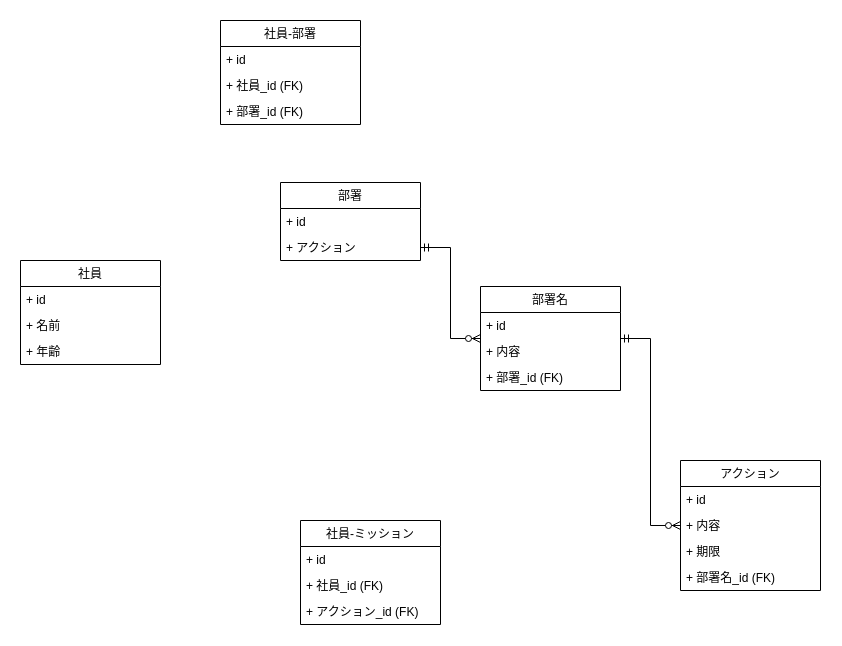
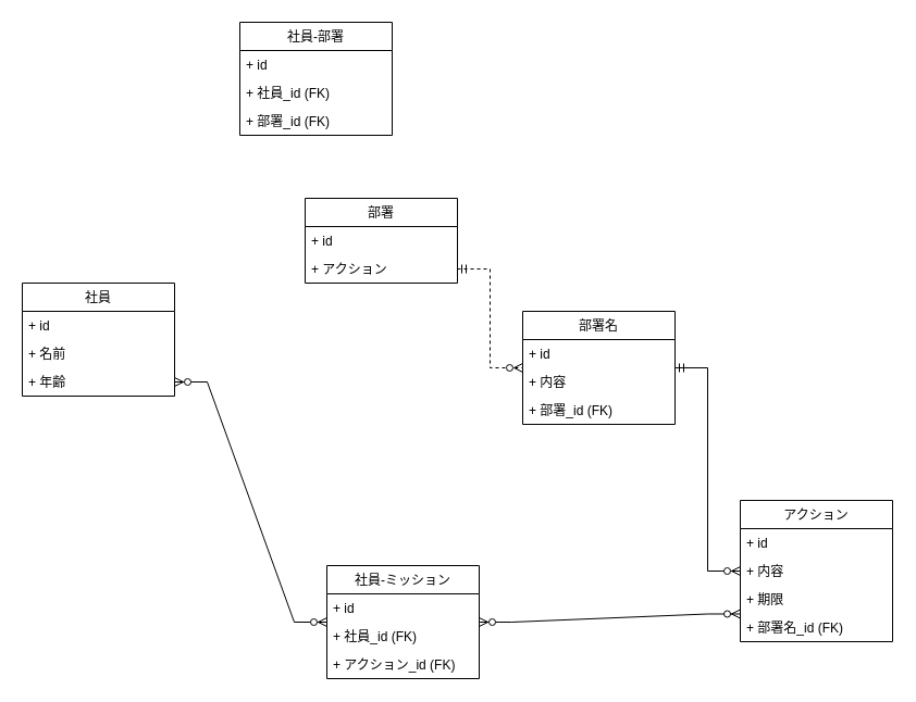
  <mxCell id="0" />
  <mxCell id="1" parent="0" />
  <mxCell id="2" value="社員" style="swimlane;fontStyle=0;childLayout=stackLayout;horizontal=1;startSize=26;fillColor=none;horizontalStack=0;resizeParent=1;resizeParentMax=0;resizeLast=0;collapsible=1;marginBottom=0;" vertex="1" parent="1"><mxGeometry x="20" y="260" width="140" height="104" as="geometry" /></mxCell>
  <mxCell id="3" value="+ id" style="text;strokeColor=none;fillColor=none;align=left;verticalAlign=top;spacingLeft=4;spacingRight=4;overflow=hidden;rotatable=0;points=[[0,0.5],[1,0.5]];portConstraint=eastwest;" vertex="1" parent="2"><mxGeometry y="26" width="140" height="26" as="geometry" /></mxCell>
  <mxCell id="4" value="+ 名前" style="text;strokeColor=none;fillColor=none;align=left;verticalAlign=top;spacingLeft=4;spacingRight=4;overflow=hidden;rotatable=0;points=[[0,0.5],[1,0.5]];portConstraint=eastwest;" vertex="1" parent="2"><mxGeometry y="52" width="140" height="26" as="geometry" /></mxCell>
  <mxCell id="5" value="+ 年齢" style="text;strokeColor=none;fillColor=none;align=left;verticalAlign=top;spacingLeft=4;spacingRight=4;overflow=hidden;rotatable=0;points=[[0,0.5],[1,0.5]];portConstraint=eastwest;" vertex="1" parent="2"><mxGeometry y="78" width="140" height="26" as="geometry" /></mxCell>
  <mxCell id="6" value="部署" style="swimlane;fontStyle=0;childLayout=stackLayout;horizontal=1;startSize=26;fillColor=none;horizontalStack=0;resizeParent=1;resizeParentMax=0;resizeLast=0;collapsible=1;marginBottom=0;" vertex="1" parent="1"><mxGeometry x="280" y="182" width="140" height="78" as="geometry" /></mxCell>
  <mxCell id="7" value="+ id" style="text;strokeColor=none;fillColor=none;align=left;verticalAlign=top;spacingLeft=4;spacingRight=4;overflow=hidden;rotatable=0;points=[[0,0.5],[1,0.5]];portConstraint=eastwest;" vertex="1" parent="6"><mxGeometry y="26" width="140" height="26" as="geometry" /></mxCell>
  <mxCell id="8" value="+ アクション" style="text;strokeColor=none;fillColor=none;align=left;verticalAlign=top;spacingLeft=4;spacingRight=4;overflow=hidden;rotatable=0;points=[[0,0.5],[1,0.5]];portConstraint=eastwest;" vertex="1" parent="6"><mxGeometry y="52" width="140" height="26" as="geometry" /></mxCell>
  <mxCell id="9" value="部署名" style="swimlane;fontStyle=0;childLayout=stackLayout;horizontal=1;startSize=26;fillColor=none;horizontalStack=0;resizeParent=1;resizeParentMax=0;resizeLast=0;collapsible=1;marginBottom=0;" vertex="1" parent="1"><mxGeometry x="480" y="286" width="140" height="104" as="geometry" /></mxCell>
  <mxCell id="10" value="+ id" style="text;strokeColor=none;fillColor=none;align=left;verticalAlign=top;spacingLeft=4;spacingRight=4;overflow=hidden;rotatable=0;points=[[0,0.5],[1,0.5]];portConstraint=eastwest;" vertex="1" parent="9"><mxGeometry y="26" width="140" height="26" as="geometry" /></mxCell>
  <mxCell id="11" value="+ 内容" style="text;strokeColor=none;fillColor=none;align=left;verticalAlign=top;spacingLeft=4;spacingRight=4;overflow=hidden;rotatable=0;points=[[0,0.5],[1,0.5]];portConstraint=eastwest;" vertex="1" parent="9"><mxGeometry y="52" width="140" height="26" as="geometry" /></mxCell>
  <mxCell id="12" value="+ 部署_id (FK)" style="text;strokeColor=none;fillColor=none;align=left;verticalAlign=top;spacingLeft=4;spacingRight=4;overflow=hidden;rotatable=0;points=[[0,0.5],[1,0.5]];portConstraint=eastwest;" vertex="1" parent="9"><mxGeometry y="78" width="140" height="26" as="geometry" /></mxCell>
  <mxCell id="13" value="アクション" style="swimlane;fontStyle=0;childLayout=stackLayout;horizontal=1;startSize=26;fillColor=none;horizontalStack=0;resizeParent=1;resizeParentMax=0;resizeLast=0;collapsible=1;marginBottom=0;" vertex="1" parent="1"><mxGeometry x="680" y="460" width="140" height="130" as="geometry" /></mxCell>
  <mxCell id="14" value="+ id" style="text;strokeColor=none;fillColor=none;align=left;verticalAlign=top;spacingLeft=4;spacingRight=4;overflow=hidden;rotatable=0;points=[[0,0.5],[1,0.5]];portConstraint=eastwest;" vertex="1" parent="13"><mxGeometry y="26" width="140" height="26" as="geometry" /></mxCell>
  <mxCell id="15" value="+ 内容" style="text;strokeColor=none;fillColor=none;align=left;verticalAlign=top;spacingLeft=4;spacingRight=4;overflow=hidden;rotatable=0;points=[[0,0.5],[1,0.5]];portConstraint=eastwest;" vertex="1" parent="13"><mxGeometry y="52" width="140" height="26" as="geometry" /></mxCell>
  <mxCell id="16" value="+ 期限" style="text;strokeColor=none;fillColor=none;align=left;verticalAlign=top;spacingLeft=4;spacingRight=4;overflow=hidden;rotatable=0;points=[[0,0.5],[1,0.5]];portConstraint=eastwest;" vertex="1" parent="13"><mxGeometry y="78" width="140" height="26" as="geometry" /></mxCell>
  <mxCell id="17" value="+ 部署名_id (FK)" style="text;strokeColor=none;fillColor=none;align=left;verticalAlign=top;spacingLeft=4;spacingRight=4;overflow=hidden;rotatable=0;points=[[0,0.5],[1,0.5]];portConstraint=eastwest;" vertex="1" parent="13"><mxGeometry y="104" width="140" height="26" as="geometry" /></mxCell>
  <mxCell id="18" value="社員-部署" style="swimlane;fontStyle=0;childLayout=stackLayout;horizontal=1;startSize=26;fillColor=none;horizontalStack=0;resizeParent=1;resizeParentMax=0;resizeLast=0;collapsible=1;marginBottom=0;" vertex="1" parent="1"><mxGeometry x="220" y="20" width="140" height="104" as="geometry" /></mxCell>
  <mxCell id="19" value="+ id" style="text;strokeColor=none;fillColor=none;align=left;verticalAlign=top;spacingLeft=4;spacingRight=4;overflow=hidden;rotatable=0;points=[[0,0.5],[1,0.5]];portConstraint=eastwest;" vertex="1" parent="18"><mxGeometry y="26" width="140" height="26" as="geometry" /></mxCell>
  <mxCell id="20" value="+ 社員_id (FK)" style="text;strokeColor=none;fillColor=none;align=left;verticalAlign=top;spacingLeft=4;spacingRight=4;overflow=hidden;rotatable=0;points=[[0,0.5],[1,0.5]];portConstraint=eastwest;" vertex="1" parent="18"><mxGeometry y="52" width="140" height="26" as="geometry" /></mxCell>
  <mxCell id="21" value="+ 部署_id (FK)" style="text;strokeColor=none;fillColor=none;align=left;verticalAlign=top;spacingLeft=4;spacingRight=4;overflow=hidden;rotatable=0;points=[[0,0.5],[1,0.5]];portConstraint=eastwest;" vertex="1" parent="18"><mxGeometry y="78" width="140" height="26" as="geometry" /></mxCell>
- <mxCell id="22" value="" style="edgeStyle=entityRelationEdgeStyle;fontSize=12;html=1;endArrow=ERzeroToMany;startArrow=ERmandOne;rounded=0;exitX=1;exitY=0.5;exitDx=0;exitDy=0;" edge="1" parent="1" source="8" target="9"><mxGeometry width="100" height="100" relative="1" as="geometry"><mxPoint x="330" y="530" as="sourcePoint" /><mxPoint x="430" y="430" as="targetPoint" /></mxGeometry></mxCell>
+ <mxCell id="22" value="" style="edgeStyle=entityRelationEdgeStyle;fontSize=12;html=1;endArrow=ERzeroToMany;startArrow=ERmandOne;rounded=0;exitX=1;exitY=0.5;exitDx=0;exitDy=0;dashed=1;" edge="1" parent="1" source="8" target="9"><mxGeometry width="100" height="100" relative="1" as="geometry"><mxPoint x="330" y="530" as="sourcePoint" /><mxPoint x="430" y="430" as="targetPoint" /></mxGeometry></mxCell>
  <mxCell id="23" value="" style="edgeStyle=entityRelationEdgeStyle;fontSize=12;html=1;endArrow=ERzeroToMany;startArrow=ERmandOne;rounded=0;" edge="1" parent="1" source="9" target="15"><mxGeometry width="100" height="100" relative="1" as="geometry"><mxPoint x="430" y="289" as="sourcePoint" /><mxPoint x="570" y="348" as="targetPoint" /></mxGeometry></mxCell>
  <mxCell id="24" value="社員-ミッション" style="swimlane;fontStyle=0;childLayout=stackLayout;horizontal=1;startSize=26;fillColor=none;horizontalStack=0;resizeParent=1;resizeParentMax=0;resizeLast=0;collapsible=1;marginBottom=0;" vertex="1" parent="1"><mxGeometry x="300" y="520" width="140" height="104" as="geometry" /></mxCell>
  <mxCell id="25" value="+ id" style="text;strokeColor=none;fillColor=none;align=left;verticalAlign=top;spacingLeft=4;spacingRight=4;overflow=hidden;rotatable=0;points=[[0,0.5],[1,0.5]];portConstraint=eastwest;" vertex="1" parent="24"><mxGeometry y="26" width="140" height="26" as="geometry" /></mxCell>
  <mxCell id="26" value="+ 社員_id (FK)" style="text;strokeColor=none;fillColor=none;align=left;verticalAlign=top;spacingLeft=4;spacingRight=4;overflow=hidden;rotatable=0;points=[[0,0.5],[1,0.5]];portConstraint=eastwest;" vertex="1" parent="24"><mxGeometry y="52" width="140" height="26" as="geometry" /></mxCell>
  <mxCell id="27" value="+ アクション_id (FK)" style="text;strokeColor=none;fillColor=none;align=left;verticalAlign=top;spacingLeft=4;spacingRight=4;overflow=hidden;rotatable=0;points=[[0,0.5],[1,0.5]];portConstraint=eastwest;" vertex="1" parent="24"><mxGeometry y="78" width="140" height="26" as="geometry" /></mxCell>
+ <mxCell id="28" value="" style="edgeStyle=entityRelationEdgeStyle;fontSize=12;html=1;endArrow=ERzeroToMany;endFill=1;startArrow=ERzeroToMany;rounded=0;entryX=1;entryY=0.5;entryDx=0;entryDy=0;" edge="1" parent="1" source="24" target="5"><mxGeometry width="100" height="100" relative="1" as="geometry"><mxPoint x="235.94" y="574.04" as="sourcePoint" /><mxPoint x="180" y="332" as="targetPoint" /></mxGeometry></mxCell>
+ <mxCell id="29" value="" style="edgeStyle=entityRelationEdgeStyle;fontSize=12;html=1;endArrow=ERzeroToMany;endFill=1;startArrow=ERzeroToMany;rounded=0;entryX=0;entryY=1.019;entryDx=0;entryDy=0;entryPerimeter=0;" edge="1" parent="1" source="24" target="16"><mxGeometry width="100" height="100" relative="1" as="geometry"><mxPoint x="670" y="682.04" as="sourcePoint" /><mxPoint x="614.06" y="440" as="targetPoint" /></mxGeometry></mxCell>
